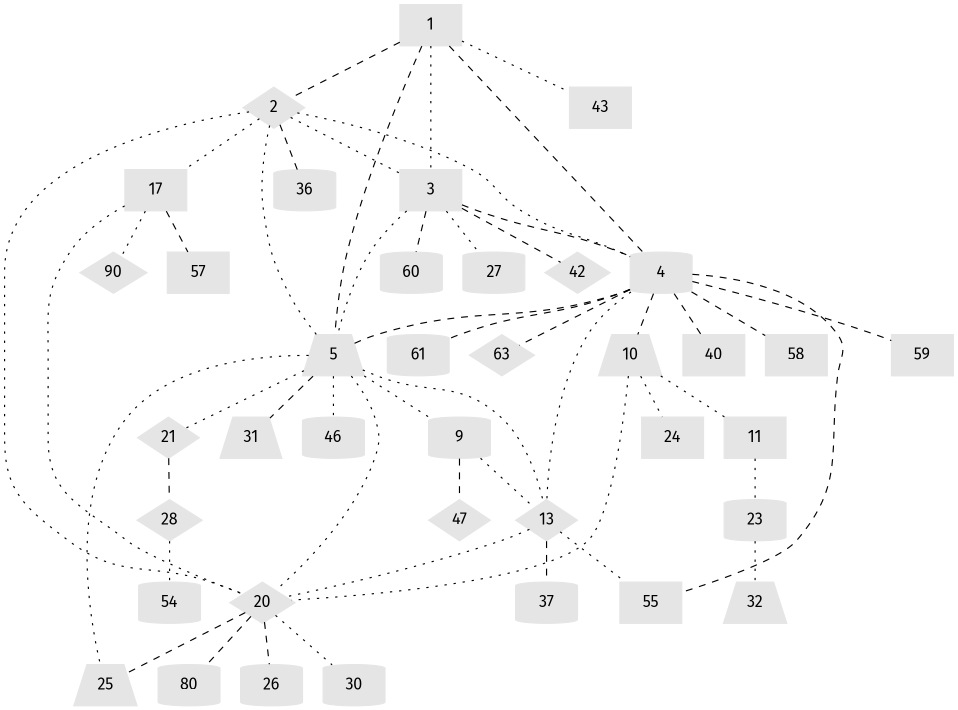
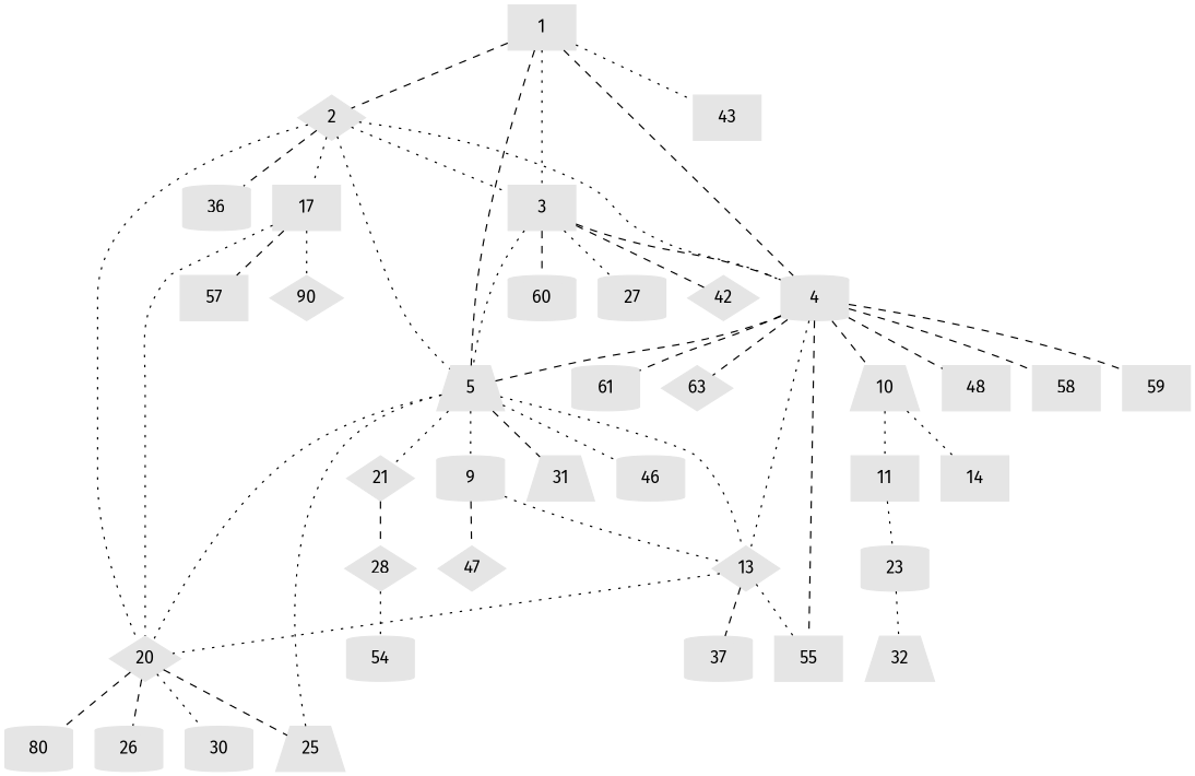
  graph {
    fontname="Fira Sans"
    node [color=gray90 fontname="Fira Sans" shape=cylinder style=filled]
    edge [fontname="Fira Sans" style=dotted]
    1 [shape=box super="+74+67"]
    2 [shape=diamond super="+18+28"]
    3 [shape=box]
    4 [super="+14+45"]
    5 [shape=trapezium super="+66+7+6+8"]
    43 [shape=box]
    17 [shape=box super="+19+70"]
    20 [shape=diamond super="+41"]
    36
    27
    42 [shape=diamond]
    60
    10 [shape=trapezium super="+12"]
    13 [shape=diamond super="+15+29"]
-   48 [shape=box super="+56+50+72" label=40]
+   48 [shape=box super="+56+50+72"]
    55 [shape=box]
    58 [shape=box]
    59 [shape=box]
    61
    63 [shape=diamond]
    9
    21 [shape=diamond]
    25 [shape=trapezium]
    31 [shape=trapezium]
    46 [super="+52"]
    n26 [label=90 shape=diamond super="+64"]
    57 [shape=box]
    26
    30
    80
    11 [shape=box]
-   24 [shape=box super="+35+69"]
+   24 [shape=box super="+35+69" label=14]
    37 [super="+53"]
    47 [shape=diamond]
    n35 [label=28 shape=diamond]
    23 [super="+79"]
    32 [shape=trapezium]
    54
    1 -- 2 [style=dashed]
    1 -- 3
    1 -- 4 [style=dashed]
    1 -- 5 [style=dashed]
    1 -- 43
    2 -- 3
    2 -- 4
    2 -- 5
    2 -- 17 [weight=2]
    2 -- 20
    2 -- 36 [style=dashed]
    3 -- 4 [style=dashed]
    3 -- 5
    3 -- 27
    3 -- 42 [style=dashed]
    3 -- 60 [style=dashed]
    4 -- 5 [style=dashed]
    4 -- 10 [style=dashed]
    4 -- 13 [weight=4]
    4 -- 48 [style=dashed]
    4 -- 55 [style=dashed]
    4 -- 58 [style=dashed]
    4 -- 59 [style=dashed]
    4 -- 61 [style=dashed]
    4 -- 63 [style=dashed]
    5 -- 20
    5 -- 13
    5 -- 9
    5 -- 21
    5 -- 25
    5 -- 31 [style=dashed]
    5 -- 46
    17 -- 20 [weight=2]
    17 -- n26
    17 -- 57 [style=dashed]
    20 -- 25 [style=dashed]
    20 -- 26 [style=dashed]
    20 -- 30
    20 -- 80 [style=dashed]
-   10 -- 20
    10 -- 11 [weight=2]
    10 -- 24
    13 -- 20
    13 -- 55
    13 -- 37 [style=dashed]
    9 -- 13
    9 -- 47 [style=dashed]
    21 -- n35 [style=dashed]
    11 -- 23
    n35 -- 54
    23 -- 32
  }
